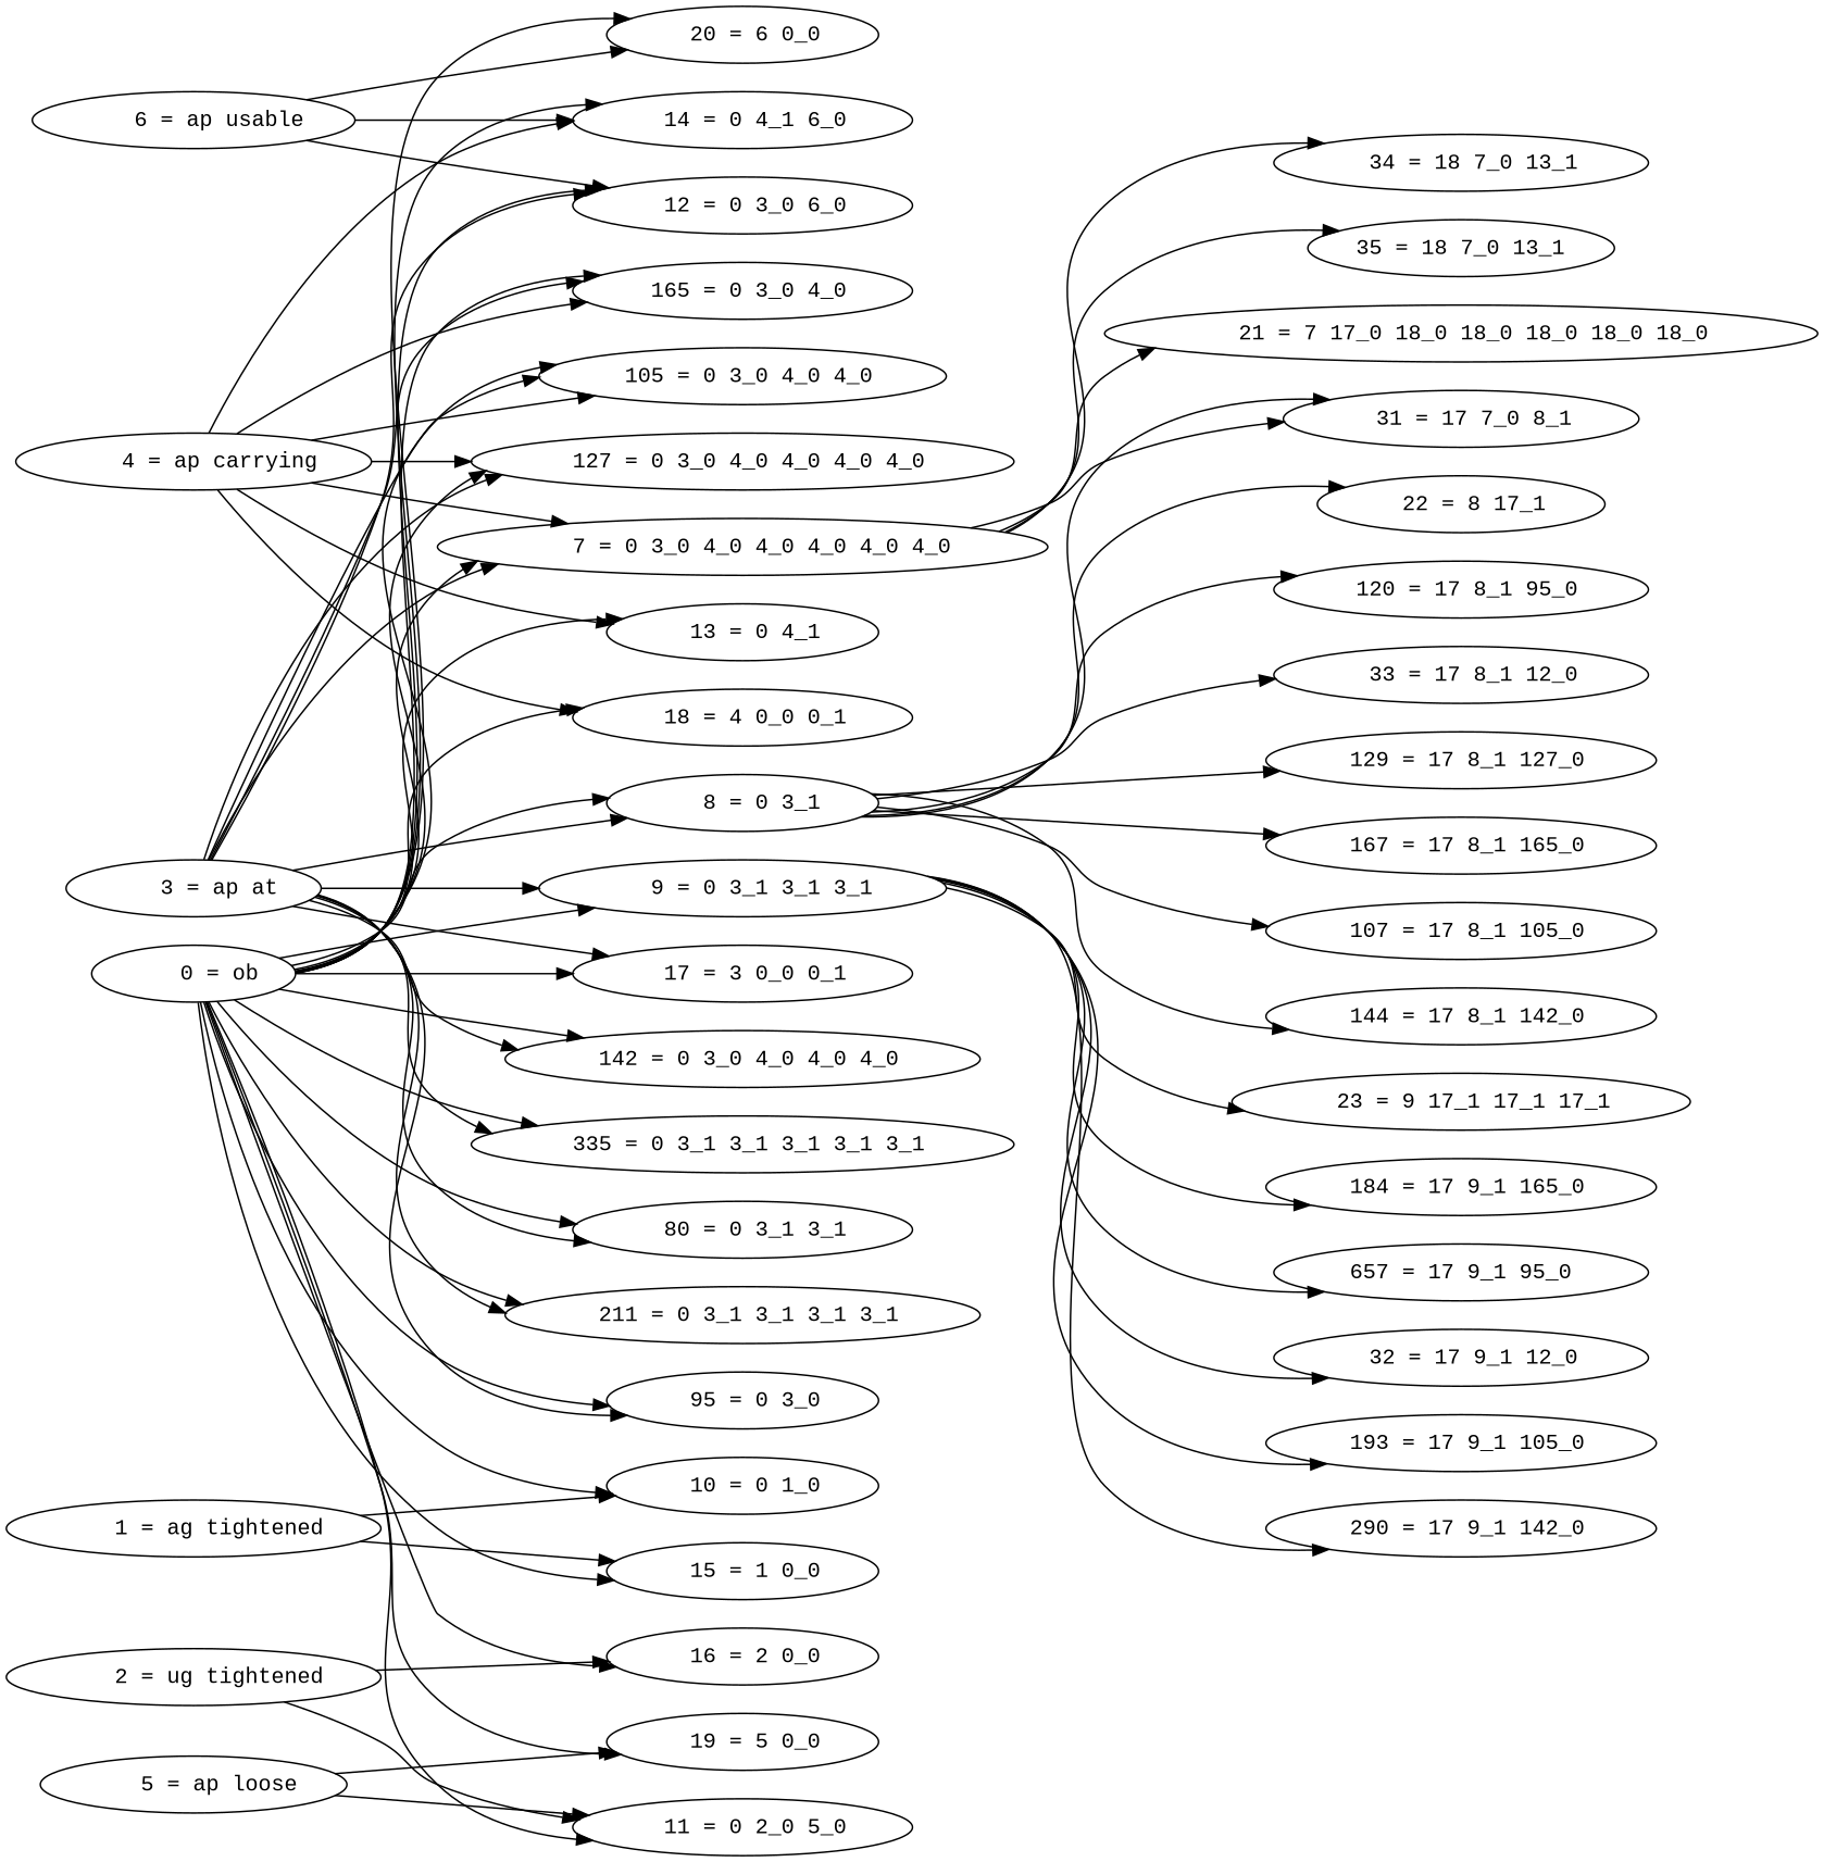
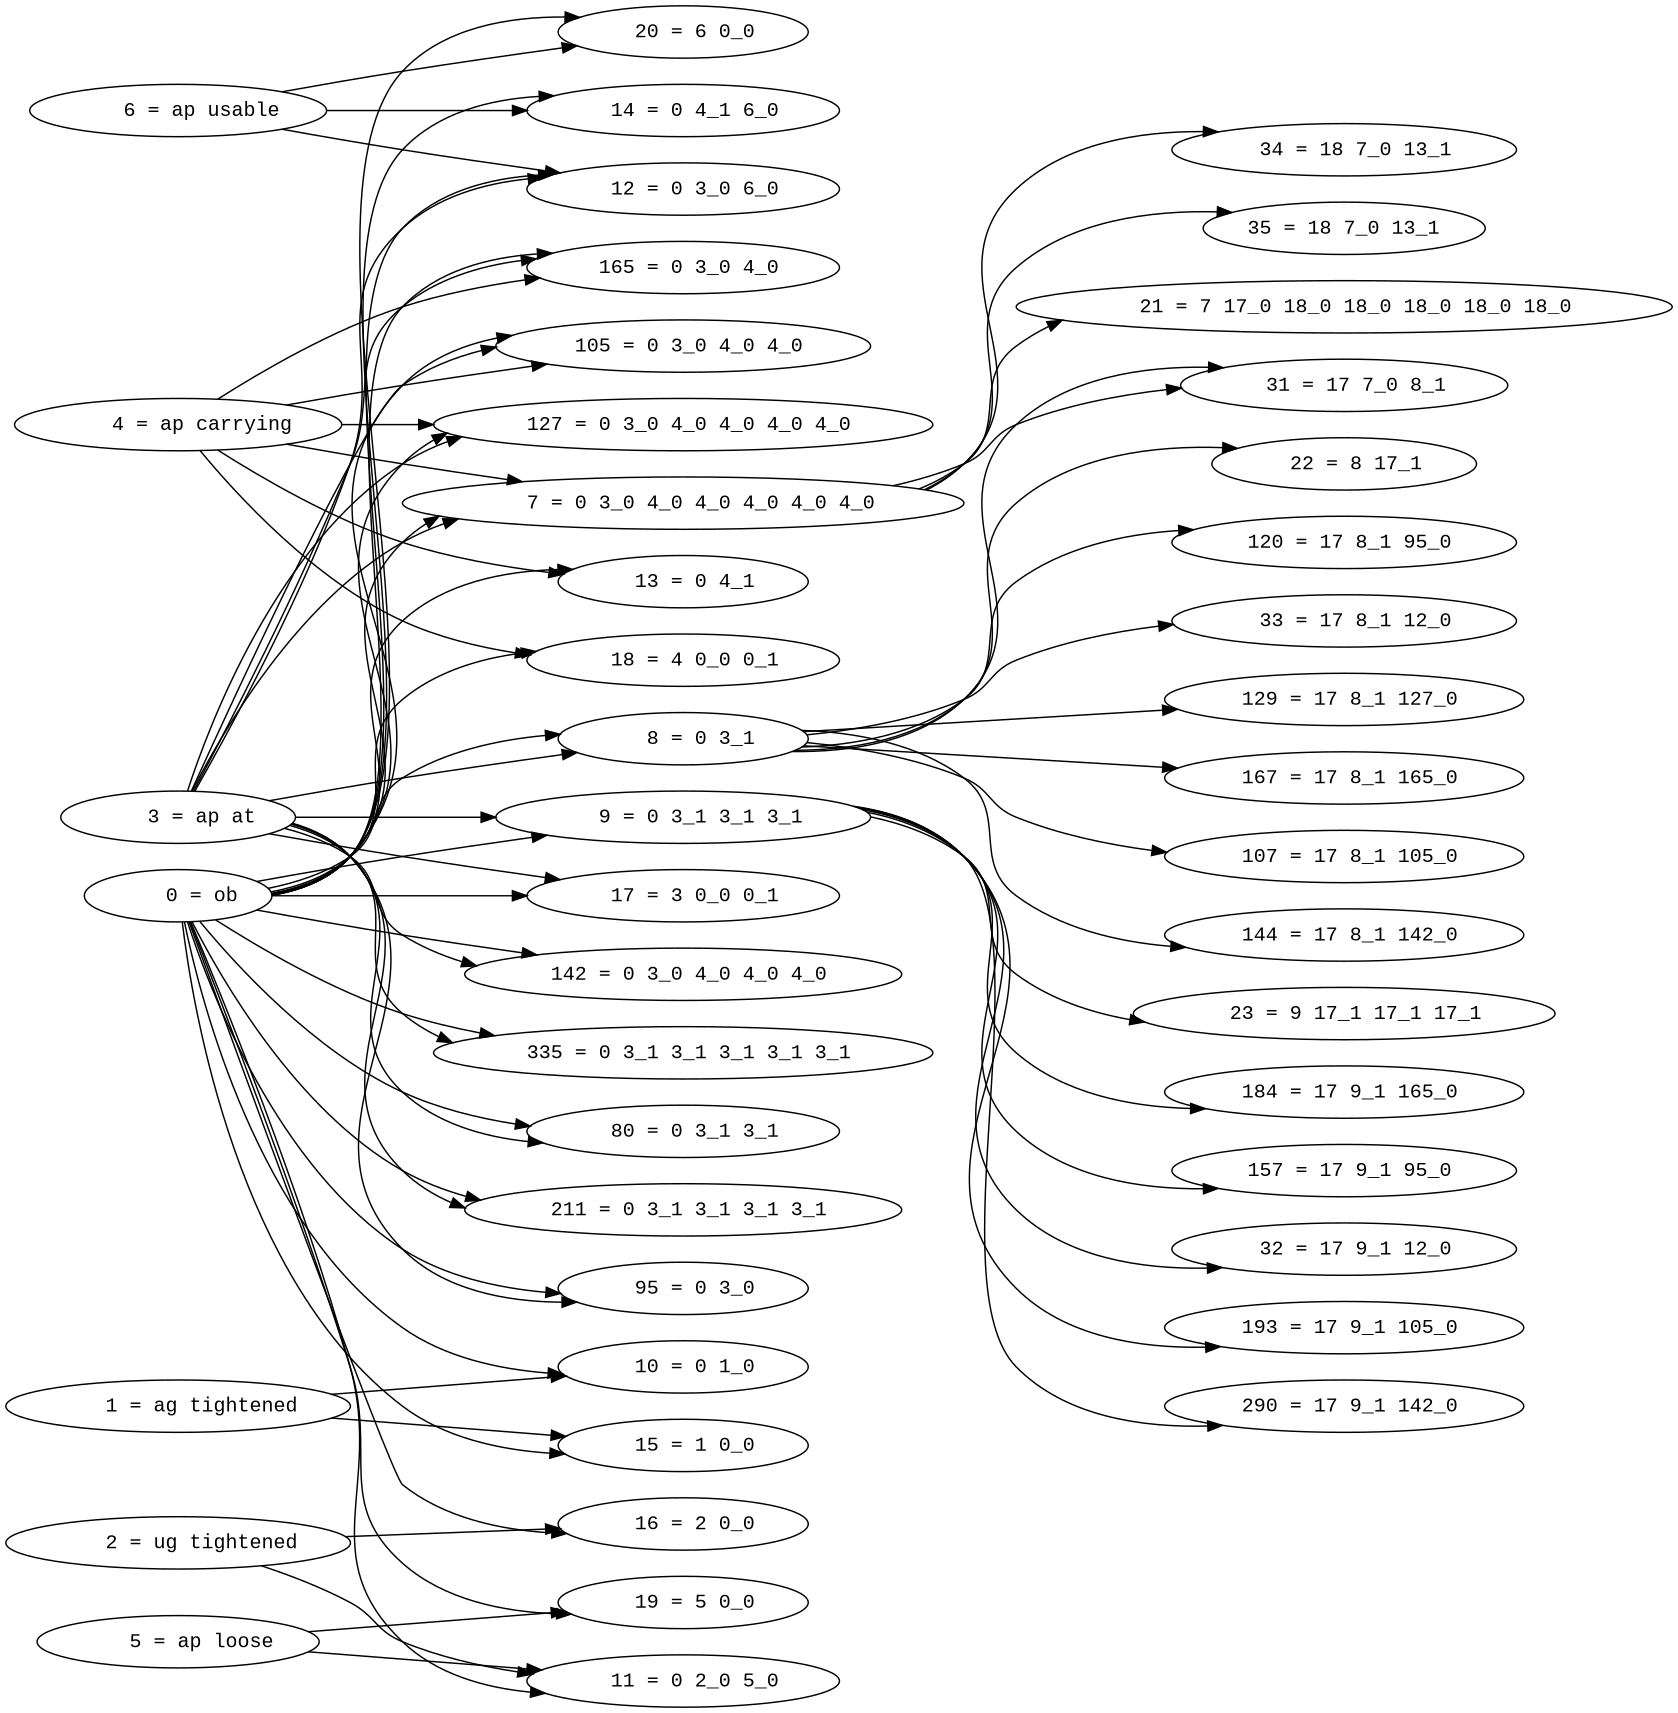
  strict digraph {
    fontname="Liberation Mono"
    rankdir=LR
    node [fontname="Liberation Mono"]
    edge [fontname="Liberation Mono"]
    "    0 = ob"
    "    7 = 0 3_0 4_0 4_0 4_0 4_0 4_0 "
    "    8 = 0 3_1 "
    "    9 = 0 3_1 3_1 3_1 "
    "   10 = 0 1_0 "
    "   11 = 0 2_0 5_0 "
    "   12 = 0 3_0 6_0 "
    "   13 = 0 4_1 "
    "   14 = 0 4_1 6_0 "
    "   15 = 1 0_0 "
    "   16 = 2 0_0 "
    "   17 = 3 0_0 0_1 "
    "   18 = 4 0_0 0_1 "
    "   19 = 5 0_0 "
    "   20 = 6 0_0 "
    "  142 = 0 3_0 4_0 4_0 4_0 "
    "  165 = 0 3_0 4_0 "
    "  335 = 0 3_1 3_1 3_1 3_1 3_1 "
    "   80 = 0 3_1 3_1 "
    "  211 = 0 3_1 3_1 3_1 3_1 "
    "   95 = 0 3_0 "
    "  105 = 0 3_0 4_0 4_0 "
    "  127 = 0 3_0 4_0 4_0 4_0 4_0 "
    "   34 = 18 7_0 13_1 "
    n25 [label="35 = 18 7_0 13_1"]
    "   21 = 7 17_0 18_0 18_0 18_0 18_0 18_0 "
    "   31 = 17 7_0 8_1 "
    "   33 = 17 8_1 12_0 "
    "  129 = 17 8_1 127_0 "
    "  167 = 17 8_1 165_0 "
    "  107 = 17 8_1 105_0 "
    "  144 = 17 8_1 142_0 "
    "   22 = 8 17_1 "
    "  120 = 17 8_1 95_0 "
    "   32 = 17 9_1 12_0 "
    "  193 = 17 9_1 105_0 "
    "  290 = 17 9_1 142_0 "
    "   23 = 9 17_1 17_1 17_1 "
    "  184 = 17 9_1 165_0 "
-   "  157 = 17 9_1 95_0 " [label="657 = 17 9_1 95_0"]
+   "  157 = 17 9_1 95_0 "
    "    3 = ap at"
    "    4 = ap carrying"
    "    1 = ag tightened"
    "    2 = ug tightened"
    "    5 = ap loose"
    "    6 = ap usable"
    "    0 = ob" -> "    7 = 0 3_0 4_0 4_0 4_0 4_0 4_0 "
    "    0 = ob" -> "    8 = 0 3_1 "
    "    0 = ob" -> "    9 = 0 3_1 3_1 3_1 "
    "    0 = ob" -> "   10 = 0 1_0 "
    "    0 = ob" -> "   11 = 0 2_0 5_0 "
    "    0 = ob" -> "   12 = 0 3_0 6_0 "
    "    0 = ob" -> "   13 = 0 4_1 "
    "    0 = ob" -> "   14 = 0 4_1 6_0 "
    "    0 = ob" -> "   15 = 1 0_0 "
    "    0 = ob" -> "   16 = 2 0_0 "
    "    0 = ob" -> "   17 = 3 0_0 0_1 "
    "    0 = ob" -> "   18 = 4 0_0 0_1 "
    "    0 = ob" -> "   19 = 5 0_0 "
    "    0 = ob" -> "   20 = 6 0_0 "
    "    0 = ob" -> "  142 = 0 3_0 4_0 4_0 4_0 "
    "    0 = ob" -> "  165 = 0 3_0 4_0 "
    "    0 = ob" -> "  335 = 0 3_1 3_1 3_1 3_1 3_1 "
    "    0 = ob" -> "   80 = 0 3_1 3_1 "
    "    0 = ob" -> "  211 = 0 3_1 3_1 3_1 3_1 "
    "    0 = ob" -> "   95 = 0 3_0 "
    "    0 = ob" -> "  105 = 0 3_0 4_0 4_0 "
    "    0 = ob" -> "  127 = 0 3_0 4_0 4_0 4_0 4_0 "
    "    7 = 0 3_0 4_0 4_0 4_0 4_0 4_0 " -> "   34 = 18 7_0 13_1 "
    "    7 = 0 3_0 4_0 4_0 4_0 4_0 4_0 " -> n25
    "    7 = 0 3_0 4_0 4_0 4_0 4_0 4_0 " -> "   21 = 7 17_0 18_0 18_0 18_0 18_0 18_0 "
    "    7 = 0 3_0 4_0 4_0 4_0 4_0 4_0 " -> "   31 = 17 7_0 8_1 "
    "    8 = 0 3_1 " -> "   31 = 17 7_0 8_1 "
    "    8 = 0 3_1 " -> "   33 = 17 8_1 12_0 "
    "    8 = 0 3_1 " -> "  129 = 17 8_1 127_0 "
    "    8 = 0 3_1 " -> "  167 = 17 8_1 165_0 "
    "    8 = 0 3_1 " -> "  107 = 17 8_1 105_0 "
    "    8 = 0 3_1 " -> "  144 = 17 8_1 142_0 "
    "    8 = 0 3_1 " -> "   22 = 8 17_1 "
    "    8 = 0 3_1 " -> "  120 = 17 8_1 95_0 "
    "    9 = 0 3_1 3_1 3_1 " -> "   32 = 17 9_1 12_0 "
    "    9 = 0 3_1 3_1 3_1 " -> "  193 = 17 9_1 105_0 "
    "    9 = 0 3_1 3_1 3_1 " -> "  290 = 17 9_1 142_0 "
    "    9 = 0 3_1 3_1 3_1 " -> "   23 = 9 17_1 17_1 17_1 "
    "    9 = 0 3_1 3_1 3_1 " -> "  184 = 17 9_1 165_0 "
    "    9 = 0 3_1 3_1 3_1 " -> "  157 = 17 9_1 95_0 "
    "    3 = ap at" -> "    7 = 0 3_0 4_0 4_0 4_0 4_0 4_0 "
    "    3 = ap at" -> "    8 = 0 3_1 "
    "    3 = ap at" -> "    9 = 0 3_1 3_1 3_1 "
    "    3 = ap at" -> "   12 = 0 3_0 6_0 "
    "    3 = ap at" -> "   17 = 3 0_0 0_1 "
    "    3 = ap at" -> "  142 = 0 3_0 4_0 4_0 4_0 "
    "    3 = ap at" -> "  165 = 0 3_0 4_0 "
    "    3 = ap at" -> "  335 = 0 3_1 3_1 3_1 3_1 3_1 "
    "    3 = ap at" -> "   80 = 0 3_1 3_1 "
    "    3 = ap at" -> "  211 = 0 3_1 3_1 3_1 3_1 "
    "    3 = ap at" -> "   95 = 0 3_0 "
    "    3 = ap at" -> "  105 = 0 3_0 4_0 4_0 "
    "    3 = ap at" -> "  127 = 0 3_0 4_0 4_0 4_0 4_0 "
    "    4 = ap carrying" -> "    7 = 0 3_0 4_0 4_0 4_0 4_0 4_0 "
    "    4 = ap carrying" -> "   13 = 0 4_1 "
-   "    4 = ap carrying" -> "   14 = 0 4_1 6_0 "
    "    4 = ap carrying" -> "   18 = 4 0_0 0_1 "
    "    4 = ap carrying" -> "  165 = 0 3_0 4_0 "
    "    4 = ap carrying" -> "  105 = 0 3_0 4_0 4_0 "
    "    4 = ap carrying" -> "  127 = 0 3_0 4_0 4_0 4_0 4_0 "
    "    1 = ag tightened" -> "   10 = 0 1_0 "
    "    1 = ag tightened" -> "   15 = 1 0_0 "
    "    2 = ug tightened" -> "   11 = 0 2_0 5_0 "
    "    2 = ug tightened" -> "   16 = 2 0_0 "
    "    5 = ap loose" -> "   11 = 0 2_0 5_0 "
    "    5 = ap loose" -> "   19 = 5 0_0 "
    "    6 = ap usable" -> "   12 = 0 3_0 6_0 "
    "    6 = ap usable" -> "   14 = 0 4_1 6_0 "
    "    6 = ap usable" -> "   20 = 6 0_0 "
  }
